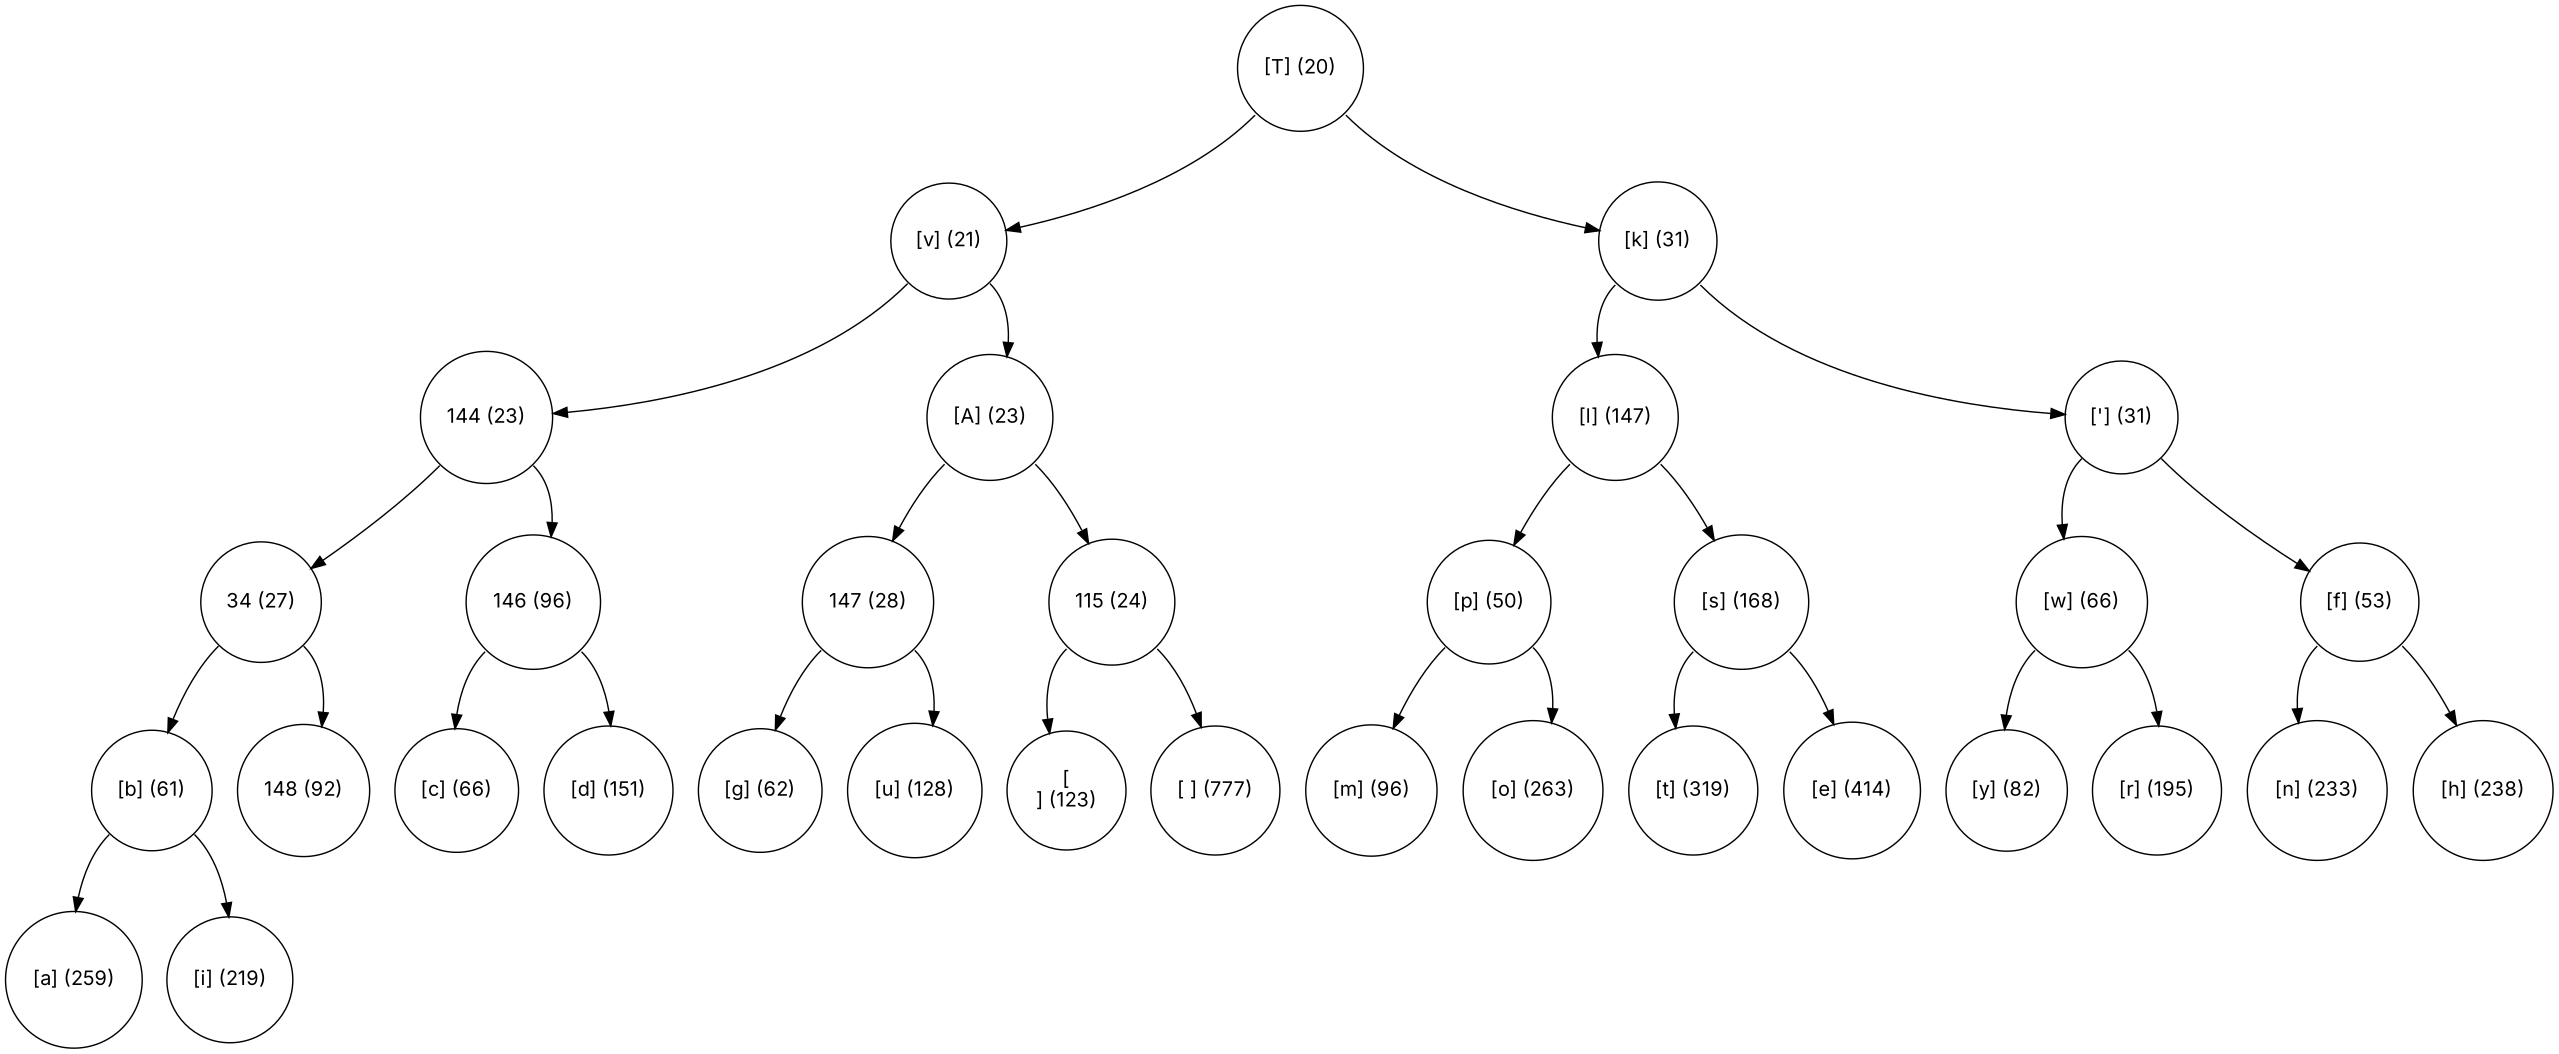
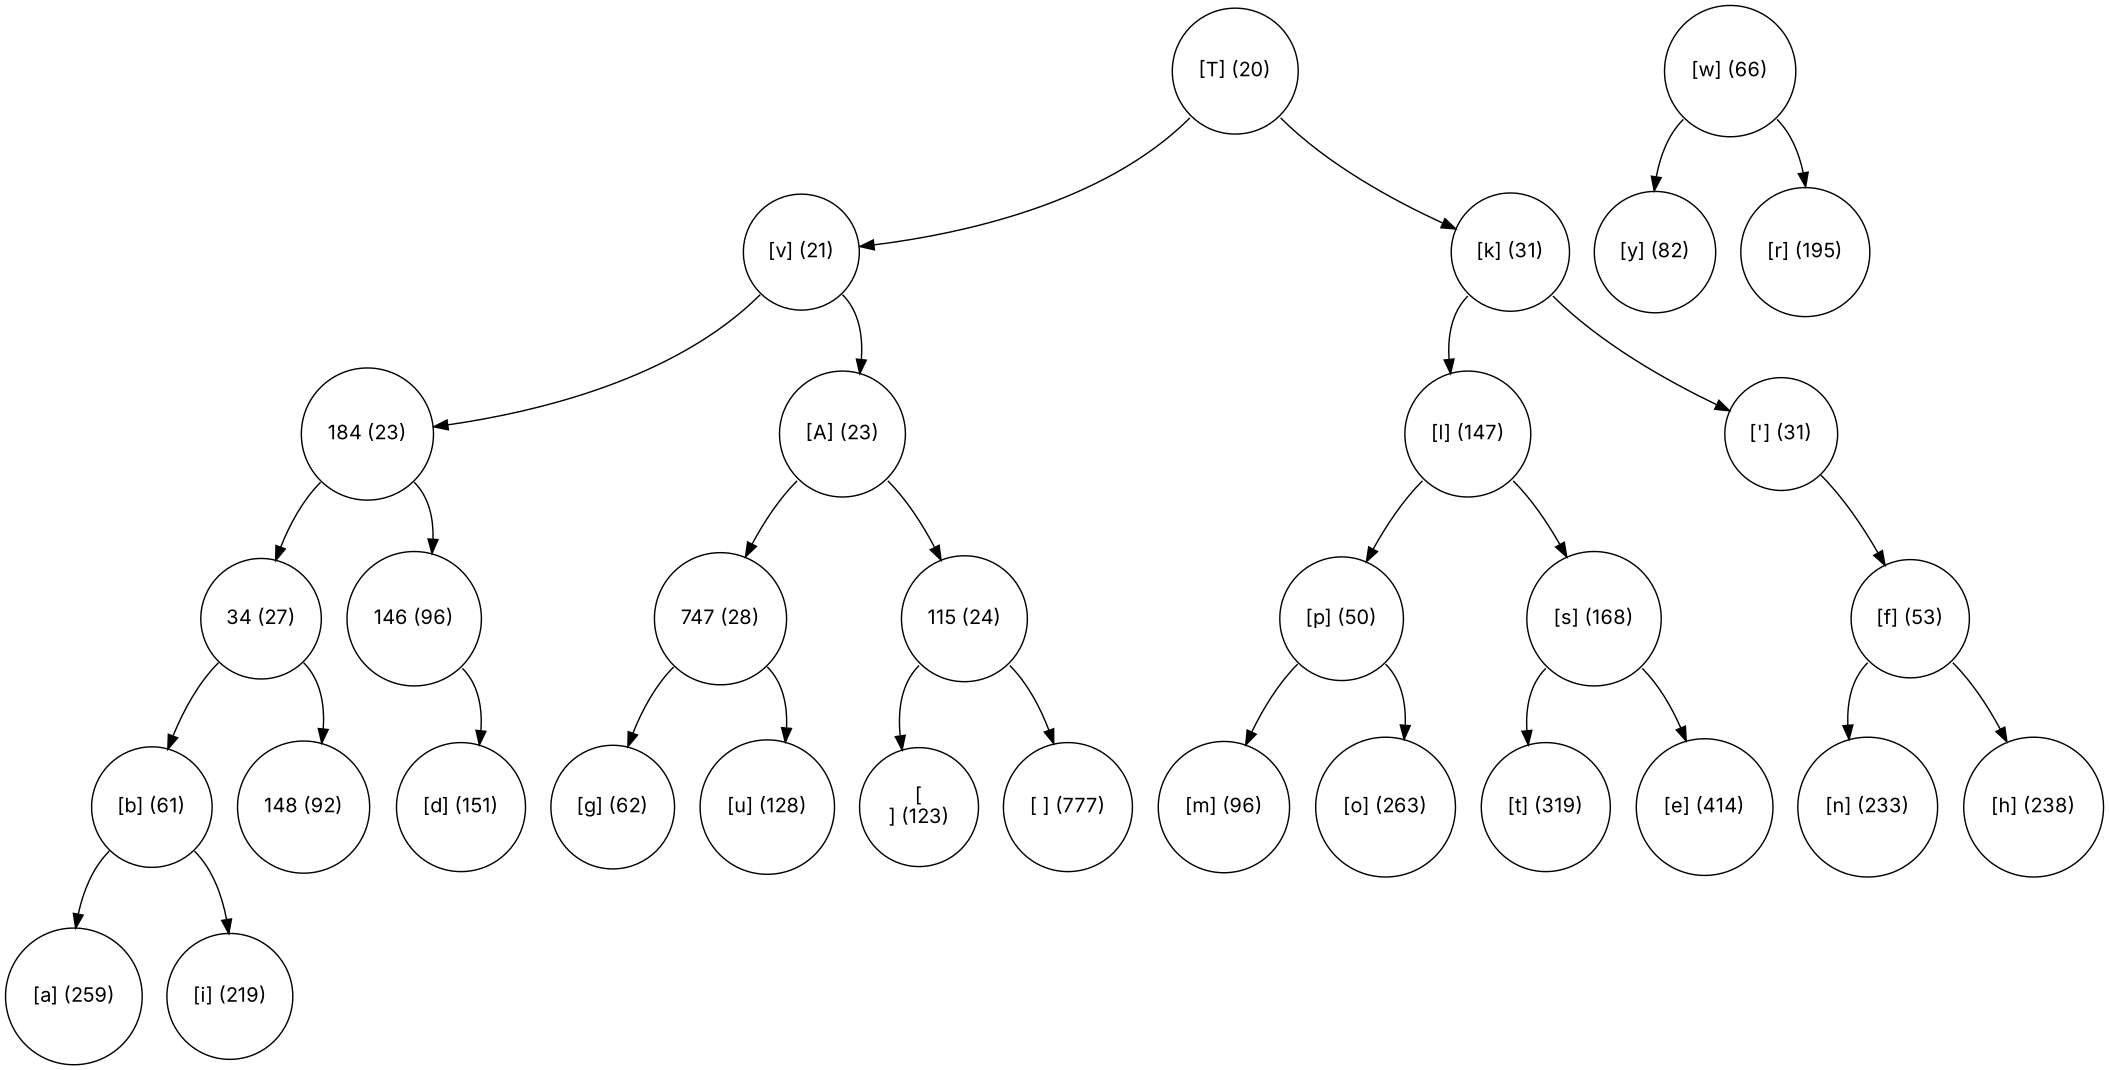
  digraph {
    fontname=Inter
    node [fontname=Inter shape=circle]
    edge [fontname=Inter tailport=sw]
    n1 [label="[T] (20)" width=0.5]
    n2 [label="[v] (21)" width=0.5]
    n3 [label="[k] (31)" width=0.5]
-   n4 [label="144 (23)" width=0.5]
+   n4 [label="184 (23)" width=0.5]
    n5 [label="[A] (23)" width=0.5]
    n6 [label="[l] (147)" width=0.5]
    n7 [label="['] (31)" width=0.5]
    n8 [label="34 (27)" width=0.5]
    n9 [label="146 (96)" width=0.5]
-   n10 [label="147 (28)" width=0.5]
+   n10 [label="747 (28)" width=0.5]
    n11 [label="115 (24)" width=0.5]
    n12 [label="[b] (61)" width=0.5]
    n13 [label="148 (92)" width=0.5]
-   n14 [label="[c] (66)" width=0.5]
    n15 [label="[d] (151)" width=0.5]
    n16 [label="[a] (259)" width=0.5]
    n17 [label="[i] (219)" width=0.5]
    n18 [label="[g] (62)" width=0.5]
    n19 [label="[u] (128)" width=0.5]
    n20 [label="[\n] (123)" width=0.5]
    n21 [label="[ ] (777)" width=0.5]
    n22 [label="[p] (50)" width=0.5]
    n23 [label="[s] (168)" width=0.5]
    n24 [label="[w] (66)" width=0.5]
    n25 [label="[f] (53)" width=0.5]
    n26 [label="[m] (96)" width=0.5]
    n27 [label="[o] (263)" width=0.5]
    n28 [label="[t] (319)" width=0.5]
    n29 [label="[e] (414)" width=0.5]
    n30 [label="[y] (82)" width=0.5]
    n31 [label="[r] (195)" width=0.5]
    n32 [label="[n] (233)" width=0.5]
    n33 [label="[h] (238)" width=0.5]
    n1 -> n2
    n1 -> n3 [tailport=se]
    n2 -> n4
    n2 -> n5 [tailport=se]
    n3 -> n6
    n3 -> n7 [tailport=se]
    n4 -> n8
    n4 -> n9 [tailport=se]
    n5 -> n10
    n5 -> n11 [tailport=se]
    n6 -> n22
    n6 -> n23 [tailport=se]
-   n7 -> n24
    n7 -> n25 [tailport=se]
    n8 -> n12
    n8 -> n13 [tailport=se]
-   n9 -> n14
    n9 -> n15 [tailport=se]
    n10 -> n18
    n10 -> n19 [tailport=se]
    n11 -> n20
    n11 -> n21 [tailport=se]
    n12 -> n16
    n12 -> n17 [tailport=se]
    n22 -> n26
    n22 -> n27 [tailport=se]
    n23 -> n28
    n23 -> n29 [tailport=se]
    n24 -> n30
    n24 -> n31 [tailport=se]
    n25 -> n32
    n25 -> n33 [tailport=se]
  }
